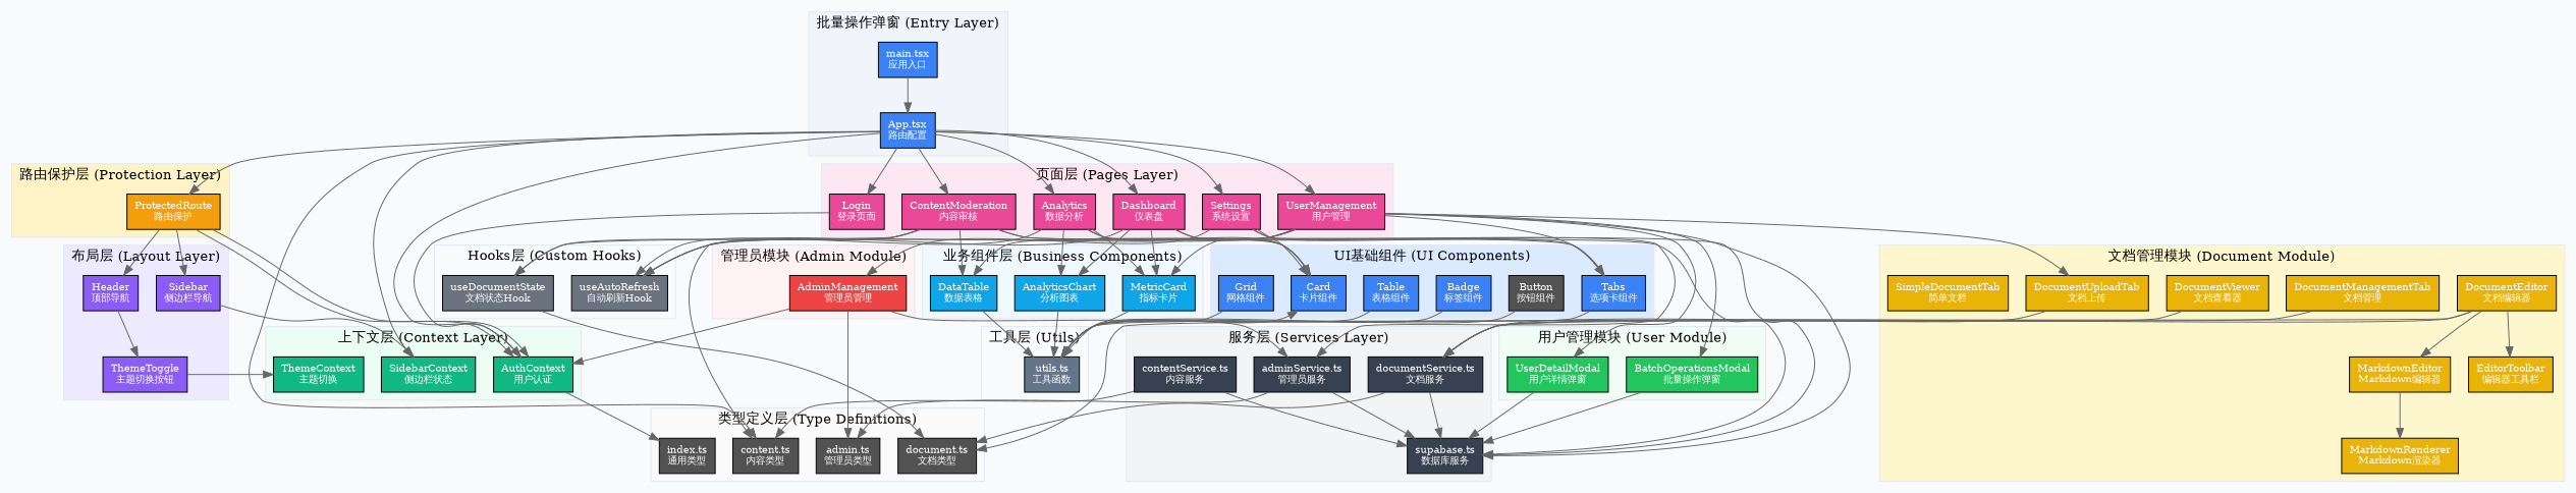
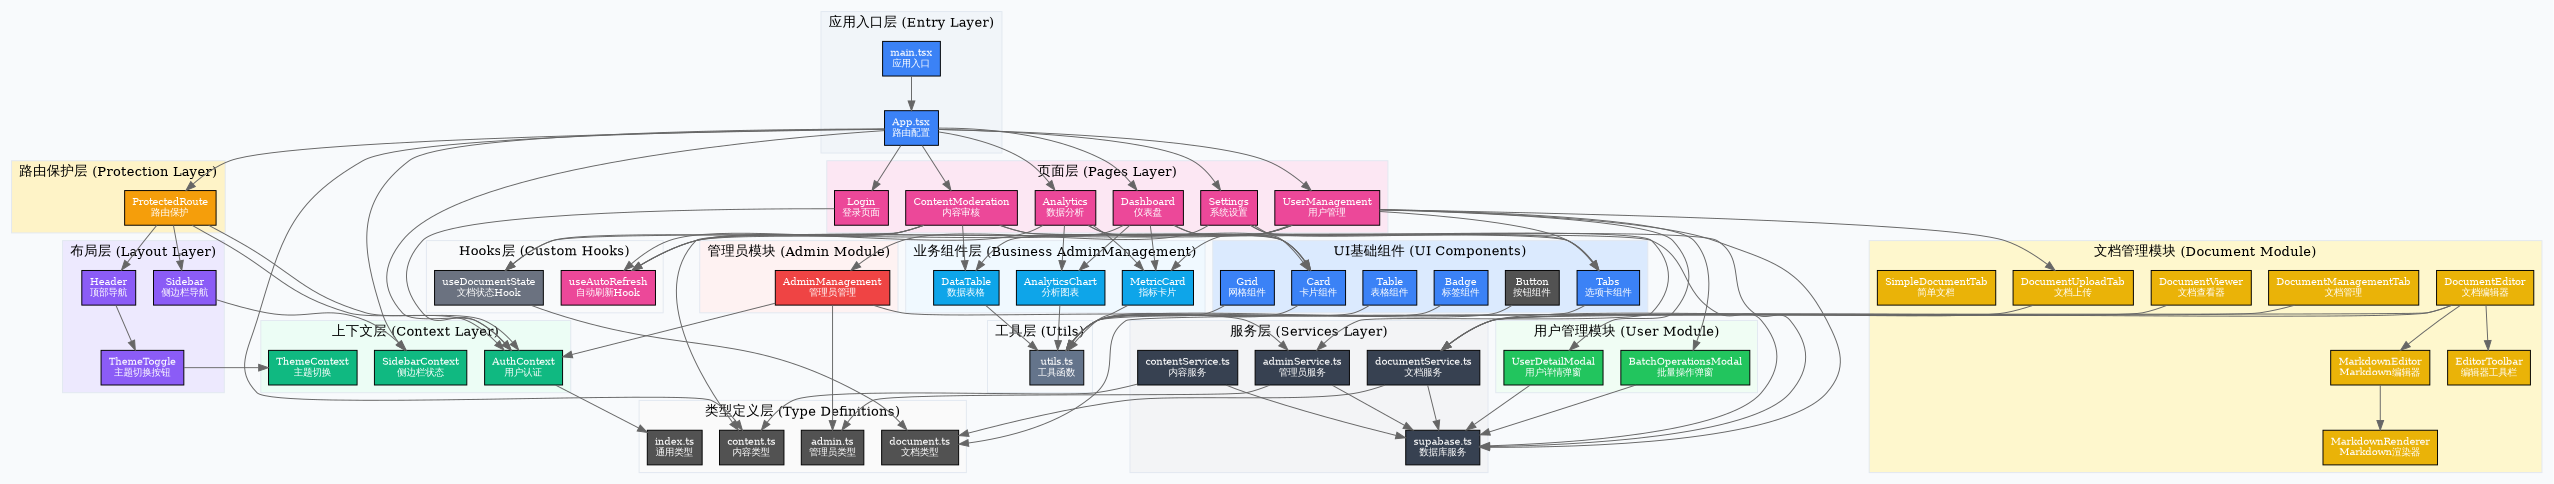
  digraph {
    bgcolor="#f8fafc"
    rankdir=TB
    node [fillcolor="#eab308" fontcolor=white fontsize=10 shape=box style=filled]
    edge [color="#666666" fontsize=8]
    n1 [fillcolor="#3b82f6" label="main.tsx\n应用入口"]
    n2 [fillcolor="#3b82f6" label="App.tsx\n路由配置"]
    n3 [fillcolor="#10b981" label="AuthContext\n用户认证"]
    n4 [fillcolor="#10b981" label="ThemeContext\n主题切换"]
    n5 [fillcolor="#10b981" label="SidebarContext\n侧边栏状态"]
    n6 [fillcolor="#f59e0b" label="ProtectedRoute\n路由保护"]
    n7 [fillcolor="#8b5cf6" label="Sidebar\n侧边栏导航"]
    n8 [fillcolor="#8b5cf6" label="Header\n顶部导航"]
    n9 [fillcolor="#8b5cf6" label="ThemeToggle\n主题切换按钮"]
    n10 [fillcolor="#ec4899" label="Login\n登录页面"]
    n11 [fillcolor="#ec4899" label="Dashboard\n仪表盘"]
    n12 [fillcolor="#ec4899" label="UserManagement\n用户管理"]
    n13 [fillcolor="#ec4899" label="ContentModeration\n内容审核"]
    n14 [fillcolor="#ec4899" label="Analytics\n数据分析"]
    n15 [fillcolor="#ec4899" label="Settings\n系统设置"]
    n16 [fillcolor="#3b82f6" label="Card\n卡片组件"]
    n17 [fillcolor="#525252" label="Button\n按钮组件"]
    n18 [fillcolor="#3b82f6" label="Badge\n标签组件"]
    n19 [fillcolor="#3b82f6" label="Table\n表格组件"]
    n20 [fillcolor="#3b82f6" label="Tabs\n选项卡组件"]
    n21 [fillcolor="#3b82f6" label="Grid\n网格组件"]
    n22 [fillcolor="#0ea5e9" label="MetricCard\n指标卡片"]
    n23 [fillcolor="#0ea5e9" label="AnalyticsChart\n分析图表"]
    n24 [fillcolor="#0ea5e9" label="DataTable\n数据表格"]
    n25 [fillcolor="#22c55e" label="UserDetailModal\n用户详情弹窗"]
    n26 [fillcolor="#22c55e" label="BatchOperationsModal\n批量操作弹窗"]
    n27 [label="DocumentEditor\n文档编辑器"]
    n28 [label="DocumentViewer\n文档查看器"]
    n29 [label="DocumentUploadTab\n文档上传"]
    n30 [label="DocumentManagementTab\n文档管理"]
    n31 [label="SimpleDocumentTab\n简单文档"]
    n32 [label="MarkdownEditor\nMarkdown编辑器"]
    n33 [label="MarkdownRenderer\nMarkdown渲染器"]
    n34 [label="EditorToolbar\n编辑器工具栏"]
    n35 [fillcolor="#ef4444" label="AdminManagement\n管理员管理"]
    n36 [fillcolor="#374151" label="supabase.ts\n数据库服务"]
    n37 [fillcolor="#374151" label="adminService.ts\n管理员服务"]
    n38 [fillcolor="#374151" label="contentService.ts\n内容服务"]
    n39 [fillcolor="#374151" label="documentService.ts\n文档服务"]
-   n40 [fillcolor="#6b7280" label="useAutoRefresh\n自动刷新Hook"]
+   n40 [fillcolor="#ec4899" label="useAutoRefresh\n自动刷新Hook"]
    n41 [fillcolor="#6b7280" label="useDocumentState\n文档状态Hook"]
    n42 [fillcolor="#525252" label="admin.ts\n管理员类型"]
    n43 [fillcolor="#525252" label="content.ts\n内容类型"]
    n44 [fillcolor="#525252" label="document.ts\n文档类型"]
    n45 [fillcolor="#525252" label="index.ts\n通用类型"]
    n46 [fillcolor="#64748b" label="utils.ts\n工具函数"]
    subgraph cluster_1 {
      color="#e2e8f0"
      fillcolor="#f1f5f9"
-     label="批量操作弹窗 (Entry Layer)"
+     label="应用入口层 (Entry Layer)"
      style=filled
      n1
      n2
    }
    subgraph cluster_2 {
      color="#e2e8f0"
      fillcolor="#ecfdf5"
      label="上下文层 (Context Layer)"
      style=filled
      n3
      n4
      n5
    }
    subgraph cluster_3 {
      color="#e2e8f0"
      fillcolor="#fef3c7"
      label="路由保护层 (Protection Layer)"
      style=filled
      n6
    }
    subgraph cluster_4 {
      color="#e2e8f0"
      fillcolor="#ede9fe"
      label="布局层 (Layout Layer)"
      style=filled
      n7
      n8
      n9
    }
    subgraph cluster_5 {
      color="#e2e8f0"
      fillcolor="#fce7f3"
      label="页面层 (Pages Layer)"
      style=filled
      n10
      n11
      n12
      n13
      n14
      n15
    }
    subgraph cluster_6 {
      color="#e2e8f0"
      fillcolor="#dbeafe"
      label="UI基础组件 (UI Components)"
      style=filled
      n16
      n17
      n18
      n19
      n20
      n21
    }
    subgraph cluster_7 {
      color="#e2e8f0"
      fillcolor="#f0f9ff"
-     label="业务组件层 (Business Components)"
+     label="业务组件层 (Business AdminManagement)"
      style=filled
      n22
      n23
      n24
    }
    subgraph cluster_8 {
      color="#e2e8f0"
      fillcolor="#f0fdf4"
      label="用户管理模块 (User Module)"
      style=filled
      n25
      n26
    }
    subgraph cluster_9 {
      color="#e2e8f0"
      fillcolor="#fef7cd"
      label="文档管理模块 (Document Module)"
      style=filled
      n27
      n28
      n29
      n30
      n31
      n32
      n33
      n34
    }
    subgraph cluster_10 {
      color="#e2e8f0"
      fillcolor="#fef2f2"
      label="管理员模块 (Admin Module)"
      style=filled
      n35
    }
    subgraph cluster_11 {
      color="#e2e8f0"
      fillcolor="#f3f4f6"
      label="服务层 (Services Layer)"
      style=filled
      n36
      n37
      n38
      n39
    }
    subgraph cluster_12 {
      color="#e2e8f0"
      fillcolor="#f9fafb"
      label="Hooks层 (Custom Hooks)"
      style=filled
      n40
      n41
    }
    subgraph cluster_13 {
      color="#e2e8f0"
      fillcolor="#fafafa"
      label="类型定义层 (Type Definitions)"
      style=filled
      n42
      n43
      n44
      n45
    }
    subgraph cluster_14 {
      color="#e2e8f0"
      fillcolor="#f8fafc"
      label="工具层 (Utils)"
      style=filled
      n46
    }
    n1 -> n2
    n2 -> n3
    n2 -> n5
    n2 -> n6
    n2 -> n10
    n2 -> n11
    n2 -> n12
    n2 -> n13
    n2 -> n14
    n2 -> n15
    n2 -> n43
    n3 -> n45
    n6 -> n3
    n6 -> n3
    n6 -> n7
    n6 -> n8
    n7 -> n5
    n8 -> n9
    n9 -> n4
    n10 -> n3
    n11 -> n16
    n11 -> n22
    n11 -> n23
    n11 -> n36
    n11 -> n40
    n12 -> n20
    n12 -> n22
    n12 -> n24
    n12 -> n25
    n12 -> n26
    n12 -> n29
    n12 -> n36
    n12 -> n40
    n12 -> n41
    n13 -> n16
    n13 -> n20
    n13 -> n24
    n13 -> n40
    n13 -> n41
    n13 -> n43
    n14 -> n16
    n14 -> n22
    n14 -> n23
    n14 -> n36
    n14 -> n40
    n15 -> n16
    n15 -> n20
    n15 -> n35
    n15 -> n37
-   n46 -> n16
+   n16 -> n46
    n17 -> n46
    n18 -> n46
    n19 -> n46
    n20 -> n46
    n21 -> n46
    n22 -> n46
    n23 -> n46
    n24 -> n46
    n25 -> n36
    n26 -> n36
    n27 -> n32
    n27 -> n34
    n27 -> n39
    n27 -> n44
    n28 -> n39
    n29 -> n39
    n30 -> n39
    n32 -> n33
    n35 -> n3
    n35 -> n37
    n35 -> n42
    n37 -> n36
    n37 -> n42
    n38 -> n36
    n38 -> n43
    n39 -> n36
    n39 -> n44
    n41 -> n44
  }
